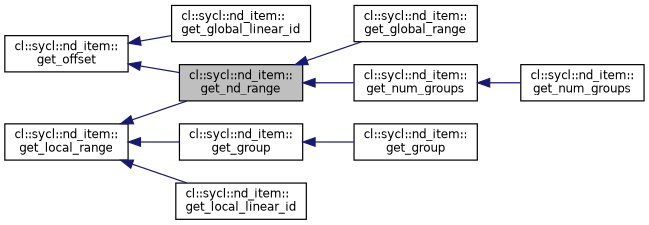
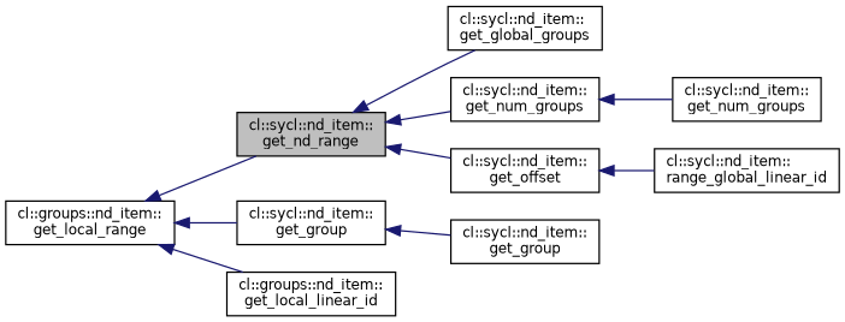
  digraph {
    rankdir=LR
    node [color=black fontname=Helvetica fontsize=10 shape=record]
    edge [color=midnightblue dir=back fontname=Helvetica fontsize=10 labelfontname=Helvetica labelfontsize=10 style=solid]
    n1 [fillcolor=grey75 fontcolor=black height=0.2 label="cl::sycl::nd_item::\lget_nd_range" style=filled width=0.4]
-   n2 [height=0.2 label="cl::sycl::nd_item::\lget_global_range" width=0.4]
+   n2 [height=0.2 label="cl::sycl::nd_item::\lget_global_groups" width=0.4]
    n3 [height=0.2 label="cl::sycl::nd_item::\lget_num_groups" width=0.4]
    n4 [height=0.2 label="cl::sycl::nd_item::\lget_offset" width=0.4]
-   n5 [height=0.2 label="cl::sycl::nd_item::\lget_local_range" width=0.4]
+   n5 [height=0.2 label="cl::groups::nd_item::\lget_local_range" width=0.4]
    n6 [height=0.2 label="cl::sycl::nd_item::\lget_group" width=0.4]
-   n7 [height=0.2 label="cl::sycl::nd_item::\lget_local_linear_id" width=0.4]
+   n7 [height=0.2 label="cl::groups::nd_item::\lget_local_linear_id" width=0.4]
    n8 [height=0.2 label="cl::sycl::nd_item::\lget_num_groups" width=0.4]
-   n9 [height=0.2 label="cl::sycl::nd_item::\lget_global_linear_id" width=0.4]
+   n9 [height=0.2 label="cl::sycl::nd_item::\lrange_global_linear_id" width=0.4]
    n10 [height=0.2 label="cl::sycl::nd_item::\lget_group" width=0.4]
    n1 -> n2
    n1 -> n3
-   n4 -> n1
+   n1 -> n4
    n3 -> n8
    n4 -> n9
    n5 -> n1
    n5 -> n6
    n5 -> n7
    n6 -> n10
  }
